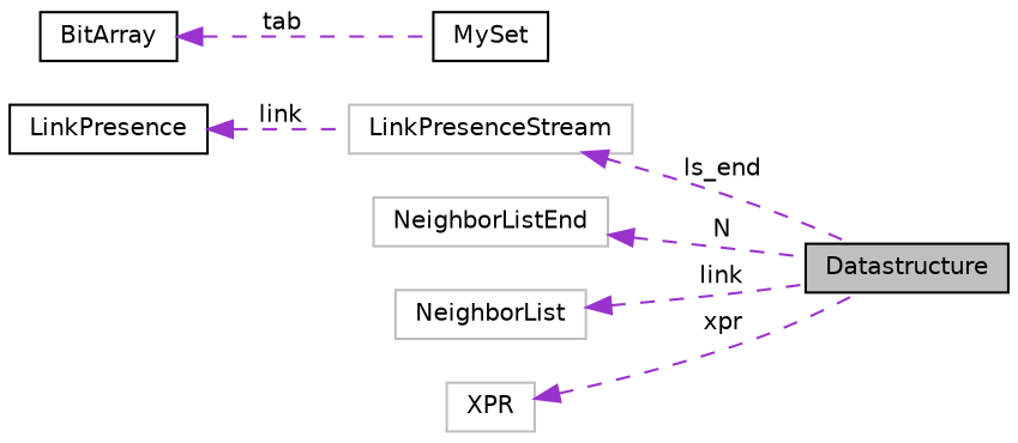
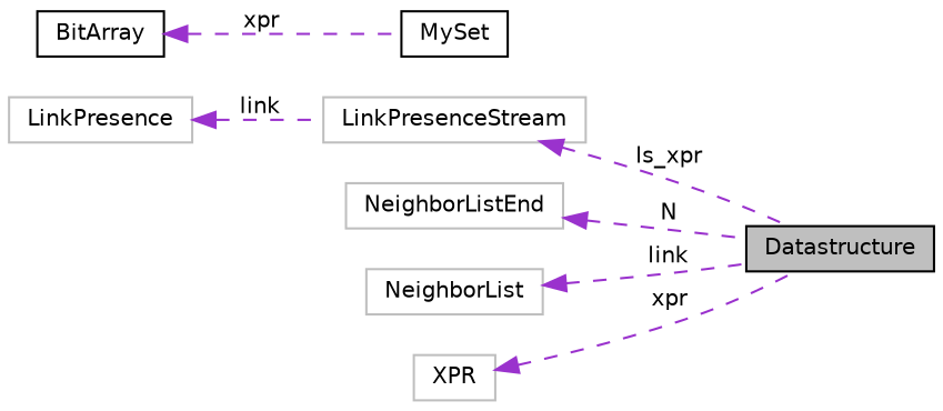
  digraph {
    rankdir=LR
    node [color=grey75 fillcolor=white fontname=Helvetica fontsize=10 shape=record style=filled]
    edge [color=darkorchid3 dir=back fontname=Helvetica fontsize=10 labelfontname=Helvetica labelfontsize=10 style=dashed]
    n1 [color=black fillcolor=grey75 fontcolor=black height=0.2 label=Datastructure width=0.4]
    n2 [height=0.2 label=LinkPresenceStream width=0.4]
-   n3 [color=black height=0.2 label=LinkPresence width=0.4]
+   n3 [height=0.2 label=LinkPresence width=0.4]
    n4 [height=0.2 label=NeighborListEnd width=0.4]
    n5 [height=0.2 label=NeighborList width=0.4]
    n6 [color=black height=0.2 label=MySet width=0.4]
    n7 [color=black height=0.2 label=BitArray width=0.4]
    n8 [height=0.2 label=XPR width=0.4]
-   n2 -> n1 [label=" ls_end"]
+   n2 -> n1 [label=" ls_xpr"]
    n3 -> n2 [label=" link"]
    n4 -> n1 [label=" N"]
    n5 -> n1 [label=" link"]
-   n7 -> n6 [label=" tab"]
+   n7 -> n6 [label=" xpr"]
    n8 -> n1 [label=" xpr"]
  }
